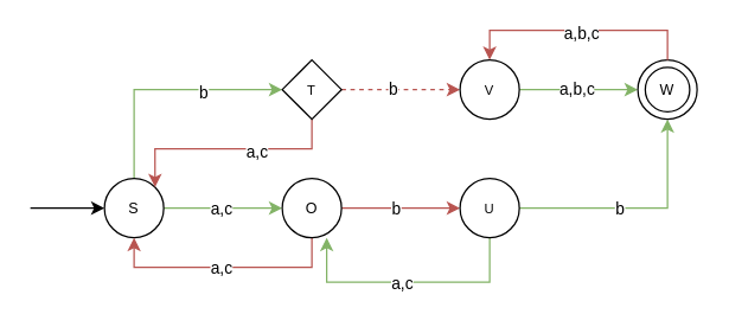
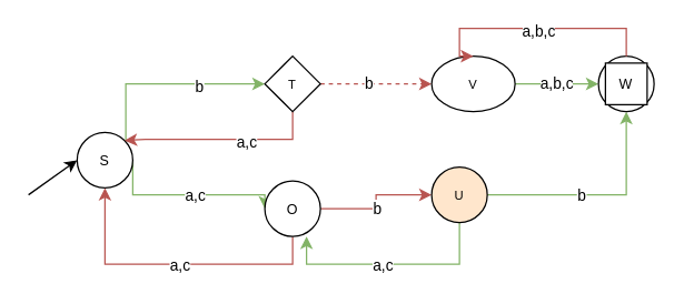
  <mxCell id="0" />
  <mxCell id="1" parent="0" />
  <mxCell id="2" style="edgeStyle=orthogonalEdgeStyle;rounded=0;orthogonalLoop=1;jettySize=auto;html=1;exitX=1;exitY=0.5;exitDx=0;exitDy=0;entryX=0;entryY=0.5;entryDx=0;entryDy=0;fillColor=#d5e8d4;strokeColor=#82b366;" parent="1" source="6" target="13" edge="1"><mxGeometry relative="1" as="geometry"><mxPoint x="170" y="50" as="targetPoint" /><Array as="points"><mxPoint x="160" y="140" /><mxPoint x="160" y="140" /></Array></mxGeometry></mxCell>
  <mxCell id="3" value="a,c" style="edgeLabel;html=1;align=center;verticalAlign=middle;resizable=0;points=[];" parent="2" vertex="1" connectable="0"><mxGeometry x="0.233" y="-1" relative="1" as="geometry"><mxPoint x="-11" y="-1" as="offset" /></mxGeometry></mxCell>
  <mxCell id="4" style="edgeStyle=orthogonalEdgeStyle;rounded=0;orthogonalLoop=1;jettySize=auto;html=1;entryX=0;entryY=0.5;entryDx=0;entryDy=0;fillColor=#d5e8d4;strokeColor=#82b366;" parent="1" source="6" target="21" edge="1"><mxGeometry relative="1" as="geometry"><mxPoint x="200" y="60" as="targetPoint" /><Array as="points"><mxPoint x="90" y="60" /></Array></mxGeometry></mxCell>
  <mxCell id="5" value="b" style="edgeLabel;html=1;align=center;verticalAlign=middle;resizable=0;points=[];" parent="4" vertex="1" connectable="0"><mxGeometry x="0.328" y="-1" relative="1" as="geometry"><mxPoint as="offset" /></mxGeometry></mxCell>
- <mxCell id="6" value="&lt;div&gt;&lt;font size=&quot;1&quot;&gt;S&lt;/font&gt;&lt;/div&gt;" style="ellipse;whiteSpace=wrap;html=1;aspect=fixed;" parent="1" vertex="1"><mxGeometry x="70" y="120" width="40" height="40" as="geometry" /></mxCell>
+ <mxCell id="6" value="&lt;div&gt;&lt;font size=&quot;1&quot;&gt;S&lt;/font&gt;&lt;/div&gt;" style="ellipse;whiteSpace=wrap;html=1;aspect=fixed;" parent="1" vertex="1"><mxGeometry x="55" y="95" width="40" height="40" as="geometry" /></mxCell>
  <mxCell id="7" style="edgeStyle=orthogonalEdgeStyle;rounded=0;orthogonalLoop=1;jettySize=auto;html=1;entryX=0.5;entryY=1;entryDx=0;entryDy=0;exitX=1;exitY=0.5;exitDx=0;exitDy=0;fillColor=#d5e8d4;strokeColor=#82b366;" parent="1" source="16" target="26" edge="1"><mxGeometry relative="1" as="geometry"><mxPoint x="360" y="60" as="targetPoint" /><mxPoint x="340" y="20" as="sourcePoint" /></mxGeometry></mxCell>
  <mxCell id="8" value="b" style="edgeLabel;html=1;align=center;verticalAlign=middle;resizable=0;points=[];" parent="7" vertex="1" connectable="0"><mxGeometry x="-0.16" relative="1" as="geometry"><mxPoint as="offset" /></mxGeometry></mxCell>
  <mxCell id="9" style="edgeStyle=orthogonalEdgeStyle;rounded=0;orthogonalLoop=1;jettySize=auto;html=1;entryX=0;entryY=0.5;entryDx=0;entryDy=0;fillColor=#f8cecc;strokeColor=#b85450;" parent="1" source="13" target="16" edge="1"><mxGeometry relative="1" as="geometry"><mxPoint x="300" y="140" as="targetPoint" /></mxGeometry></mxCell>
  <mxCell id="10" value="b" style="edgeLabel;html=1;align=center;verticalAlign=middle;resizable=0;points=[];" parent="9" vertex="1" connectable="0"><mxGeometry x="-0.089" relative="1" as="geometry"><mxPoint as="offset" /></mxGeometry></mxCell>
  <mxCell id="11" style="edgeStyle=orthogonalEdgeStyle;rounded=0;orthogonalLoop=1;jettySize=auto;html=1;entryX=0.5;entryY=1;entryDx=0;entryDy=0;exitX=0.5;exitY=1;exitDx=0;exitDy=0;fillColor=#f8cecc;strokeColor=#b85450;" parent="1" source="13" target="6" edge="1"><mxGeometry relative="1" as="geometry"><mxPoint x="190" y="230" as="targetPoint" /></mxGeometry></mxCell>
  <mxCell id="12" value="a,c" style="edgeLabel;html=1;align=center;verticalAlign=middle;resizable=0;points=[];" parent="11" vertex="1" connectable="0"><mxGeometry x="-0.202" relative="1" as="geometry"><mxPoint x="-18" as="offset" /></mxGeometry></mxCell>
- <mxCell id="13" value="&lt;font size=&quot;1&quot;&gt;O&lt;/font&gt;" style="ellipse;whiteSpace=wrap;html=1;aspect=fixed;" parent="1" vertex="1"><mxGeometry x="190" y="120" width="40" height="40" as="geometry" /></mxCell>
+ <mxCell id="13" value="&lt;font size=&quot;1&quot;&gt;O&lt;/font&gt;" style="ellipse;whiteSpace=wrap;html=1;aspect=fixed;" parent="1" vertex="1"><mxGeometry x="190" y="130" width="40" height="40" as="geometry" /></mxCell>
  <mxCell id="14" style="edgeStyle=orthogonalEdgeStyle;rounded=0;orthogonalLoop=1;jettySize=auto;html=1;fillColor=#d5e8d4;strokeColor=#82b366;entryX=0.75;entryY=1;entryDx=0;entryDy=0;entryPerimeter=0;" parent="1" source="16" target="13" edge="1"><mxGeometry relative="1" as="geometry"><mxPoint x="220" y="170" as="targetPoint" /><Array as="points"><mxPoint x="330" y="190" /><mxPoint x="220" y="190" /></Array></mxGeometry></mxCell>
  <mxCell id="15" value="a,c" style="edgeLabel;html=1;align=center;verticalAlign=middle;resizable=0;points=[];" parent="14" vertex="1" connectable="0"><mxGeometry x="-0.246" relative="1" as="geometry"><mxPoint x="-26" as="offset" /></mxGeometry></mxCell>
- <mxCell id="16" value="&lt;font style=&quot;font-size: 9px;&quot;&gt;U&lt;/font&gt;" style="ellipse;whiteSpace=wrap;html=1;aspect=fixed;" parent="1" vertex="1"><mxGeometry x="310" y="120" width="40" height="40" as="geometry" /></mxCell>
+ <mxCell id="16" value="&lt;font style=&quot;font-size: 9px;&quot;&gt;U&lt;/font&gt;" style="ellipse;whiteSpace=wrap;html=1;aspect=fixed;fillColor=#ffe6cc;" parent="1" vertex="1"><mxGeometry x="310" y="120" width="40" height="40" as="geometry" /></mxCell>
  <mxCell id="17" style="edgeStyle=orthogonalEdgeStyle;rounded=0;orthogonalLoop=1;jettySize=auto;html=1;entryX=0;entryY=0.5;entryDx=0;entryDy=0;fillColor=#f8cecc;strokeColor=#b85450;dashed=1;" parent="1" source="21" target="24" edge="1"><mxGeometry relative="1" as="geometry"><mxPoint x="280" y="60" as="targetPoint" /></mxGeometry></mxCell>
  <mxCell id="18" value="b" style="edgeLabel;html=1;align=center;verticalAlign=middle;resizable=0;points=[];" parent="17" vertex="1" connectable="0"><mxGeometry x="-0.143" y="1" relative="1" as="geometry"><mxPoint as="offset" /></mxGeometry></mxCell>
  <mxCell id="19" style="edgeStyle=orthogonalEdgeStyle;rounded=0;orthogonalLoop=1;jettySize=auto;html=1;fillColor=#f8cecc;strokeColor=#b85450;entryX=1;entryY=0;entryDx=0;entryDy=0;" parent="1" source="21" target="6" edge="1"><mxGeometry relative="1" as="geometry"><mxPoint x="250" y="100" as="targetPoint" /><Array as="points"><mxPoint x="210" y="100" /><mxPoint x="104" y="100" /></Array></mxGeometry></mxCell>
  <mxCell id="20" value="a,c" style="edgeLabel;html=1;align=center;verticalAlign=middle;resizable=0;points=[];" parent="19" vertex="1" connectable="0"><mxGeometry x="-0.236" y="1" relative="1" as="geometry"><mxPoint as="offset" /></mxGeometry></mxCell>
  <mxCell id="21" value="&lt;font style=&quot;font-size: 9px;&quot;&gt;T&lt;/font&gt;" style="rhombus;whiteSpace=wrap;html=1;aspect=fixed;" parent="1" vertex="1"><mxGeometry x="190" y="40" width="40" height="40" as="geometry" /></mxCell>
  <mxCell id="22" value="" style="edgeStyle=orthogonalEdgeStyle;rounded=0;orthogonalLoop=1;jettySize=auto;html=1;entryX=0;entryY=0.5;entryDx=0;entryDy=0;fillColor=#d5e8d4;strokeColor=#82b366;" parent="1" source="24" target="26" edge="1"><mxGeometry relative="1" as="geometry"><mxPoint x="390" y="60" as="targetPoint" /></mxGeometry></mxCell>
  <mxCell id="23" value="a,b,c" style="edgeLabel;html=1;align=center;verticalAlign=middle;resizable=0;points=[];" parent="22" vertex="1" connectable="0"><mxGeometry x="-0.048" y="1" relative="1" as="geometry"><mxPoint as="offset" /></mxGeometry></mxCell>
- <mxCell id="24" value="&lt;font style=&quot;font-size: 9px;&quot;&gt;V&lt;/font&gt;" style="ellipse;whiteSpace=wrap;html=1;aspect=fixed;" parent="1" vertex="1"><mxGeometry x="310" y="40" width="40" height="40" as="geometry" /></mxCell>
+ <mxCell id="24" value="&lt;font style=&quot;font-size: 9px;&quot;&gt;V&lt;/font&gt;" style="ellipse;whiteSpace=wrap;html=1;aspect=fixed;" parent="1" vertex="1"><mxGeometry x="310" y="40" width="60" height="40" as="geometry" /></mxCell>
  <mxCell id="25" value="" style="group" parent="1" vertex="1" connectable="0"><mxGeometry x="430" y="40" width="40" height="40" as="geometry" /></mxCell>
  <mxCell id="26" value="" style="ellipse;whiteSpace=wrap;html=1;aspect=fixed;" parent="25" vertex="1"><mxGeometry width="40" height="40" as="geometry" /></mxCell>
- <mxCell id="27" value="&lt;font size=&quot;1&quot;&gt;W&lt;/font&gt;" style="ellipse;whiteSpace=wrap;html=1;aspect=fixed;" parent="25" vertex="1"><mxGeometry x="5" y="5" width="30" height="30" as="geometry" /></mxCell>
+ <mxCell id="27" value="&lt;font size=&quot;1&quot;&gt;W&lt;/font&gt;" style="whiteSpace=wrap;html=1;aspect=fixed;rounded=0;" parent="25" vertex="1"><mxGeometry x="5" y="5" width="30" height="30" as="geometry" /></mxCell>
  <mxCell id="28" style="edgeStyle=orthogonalEdgeStyle;rounded=0;orthogonalLoop=1;jettySize=auto;html=1;fillColor=#f8cecc;strokeColor=#b85450;entryX=0.5;entryY=0;entryDx=0;entryDy=0;exitX=0.5;exitY=0;exitDx=0;exitDy=0;" parent="1" source="26" target="24" edge="1"><mxGeometry relative="1" as="geometry"><mxPoint x="500" y="30" as="sourcePoint" /><mxPoint x="470" y="-30" as="targetPoint" /><Array as="points"><mxPoint x="450" y="20" /><mxPoint x="330" y="20" /></Array></mxGeometry></mxCell>
  <mxCell id="29" value="a,b,c" style="edgeLabel;html=1;align=center;verticalAlign=middle;resizable=0;points=[];" parent="28" vertex="1" connectable="0"><mxGeometry x="-0.016" y="1" relative="1" as="geometry"><mxPoint as="offset" /></mxGeometry></mxCell>
  <mxCell id="30" value="" style="endArrow=classic;html=1;rounded=0;entryX=0;entryY=0.5;entryDx=0;entryDy=0;" parent="1" target="6" edge="1"><mxGeometry width="50" height="50" relative="1" as="geometry"><mxPoint x="20" y="140" as="sourcePoint" /><mxPoint x="410" y="50" as="targetPoint" /></mxGeometry></mxCell>
